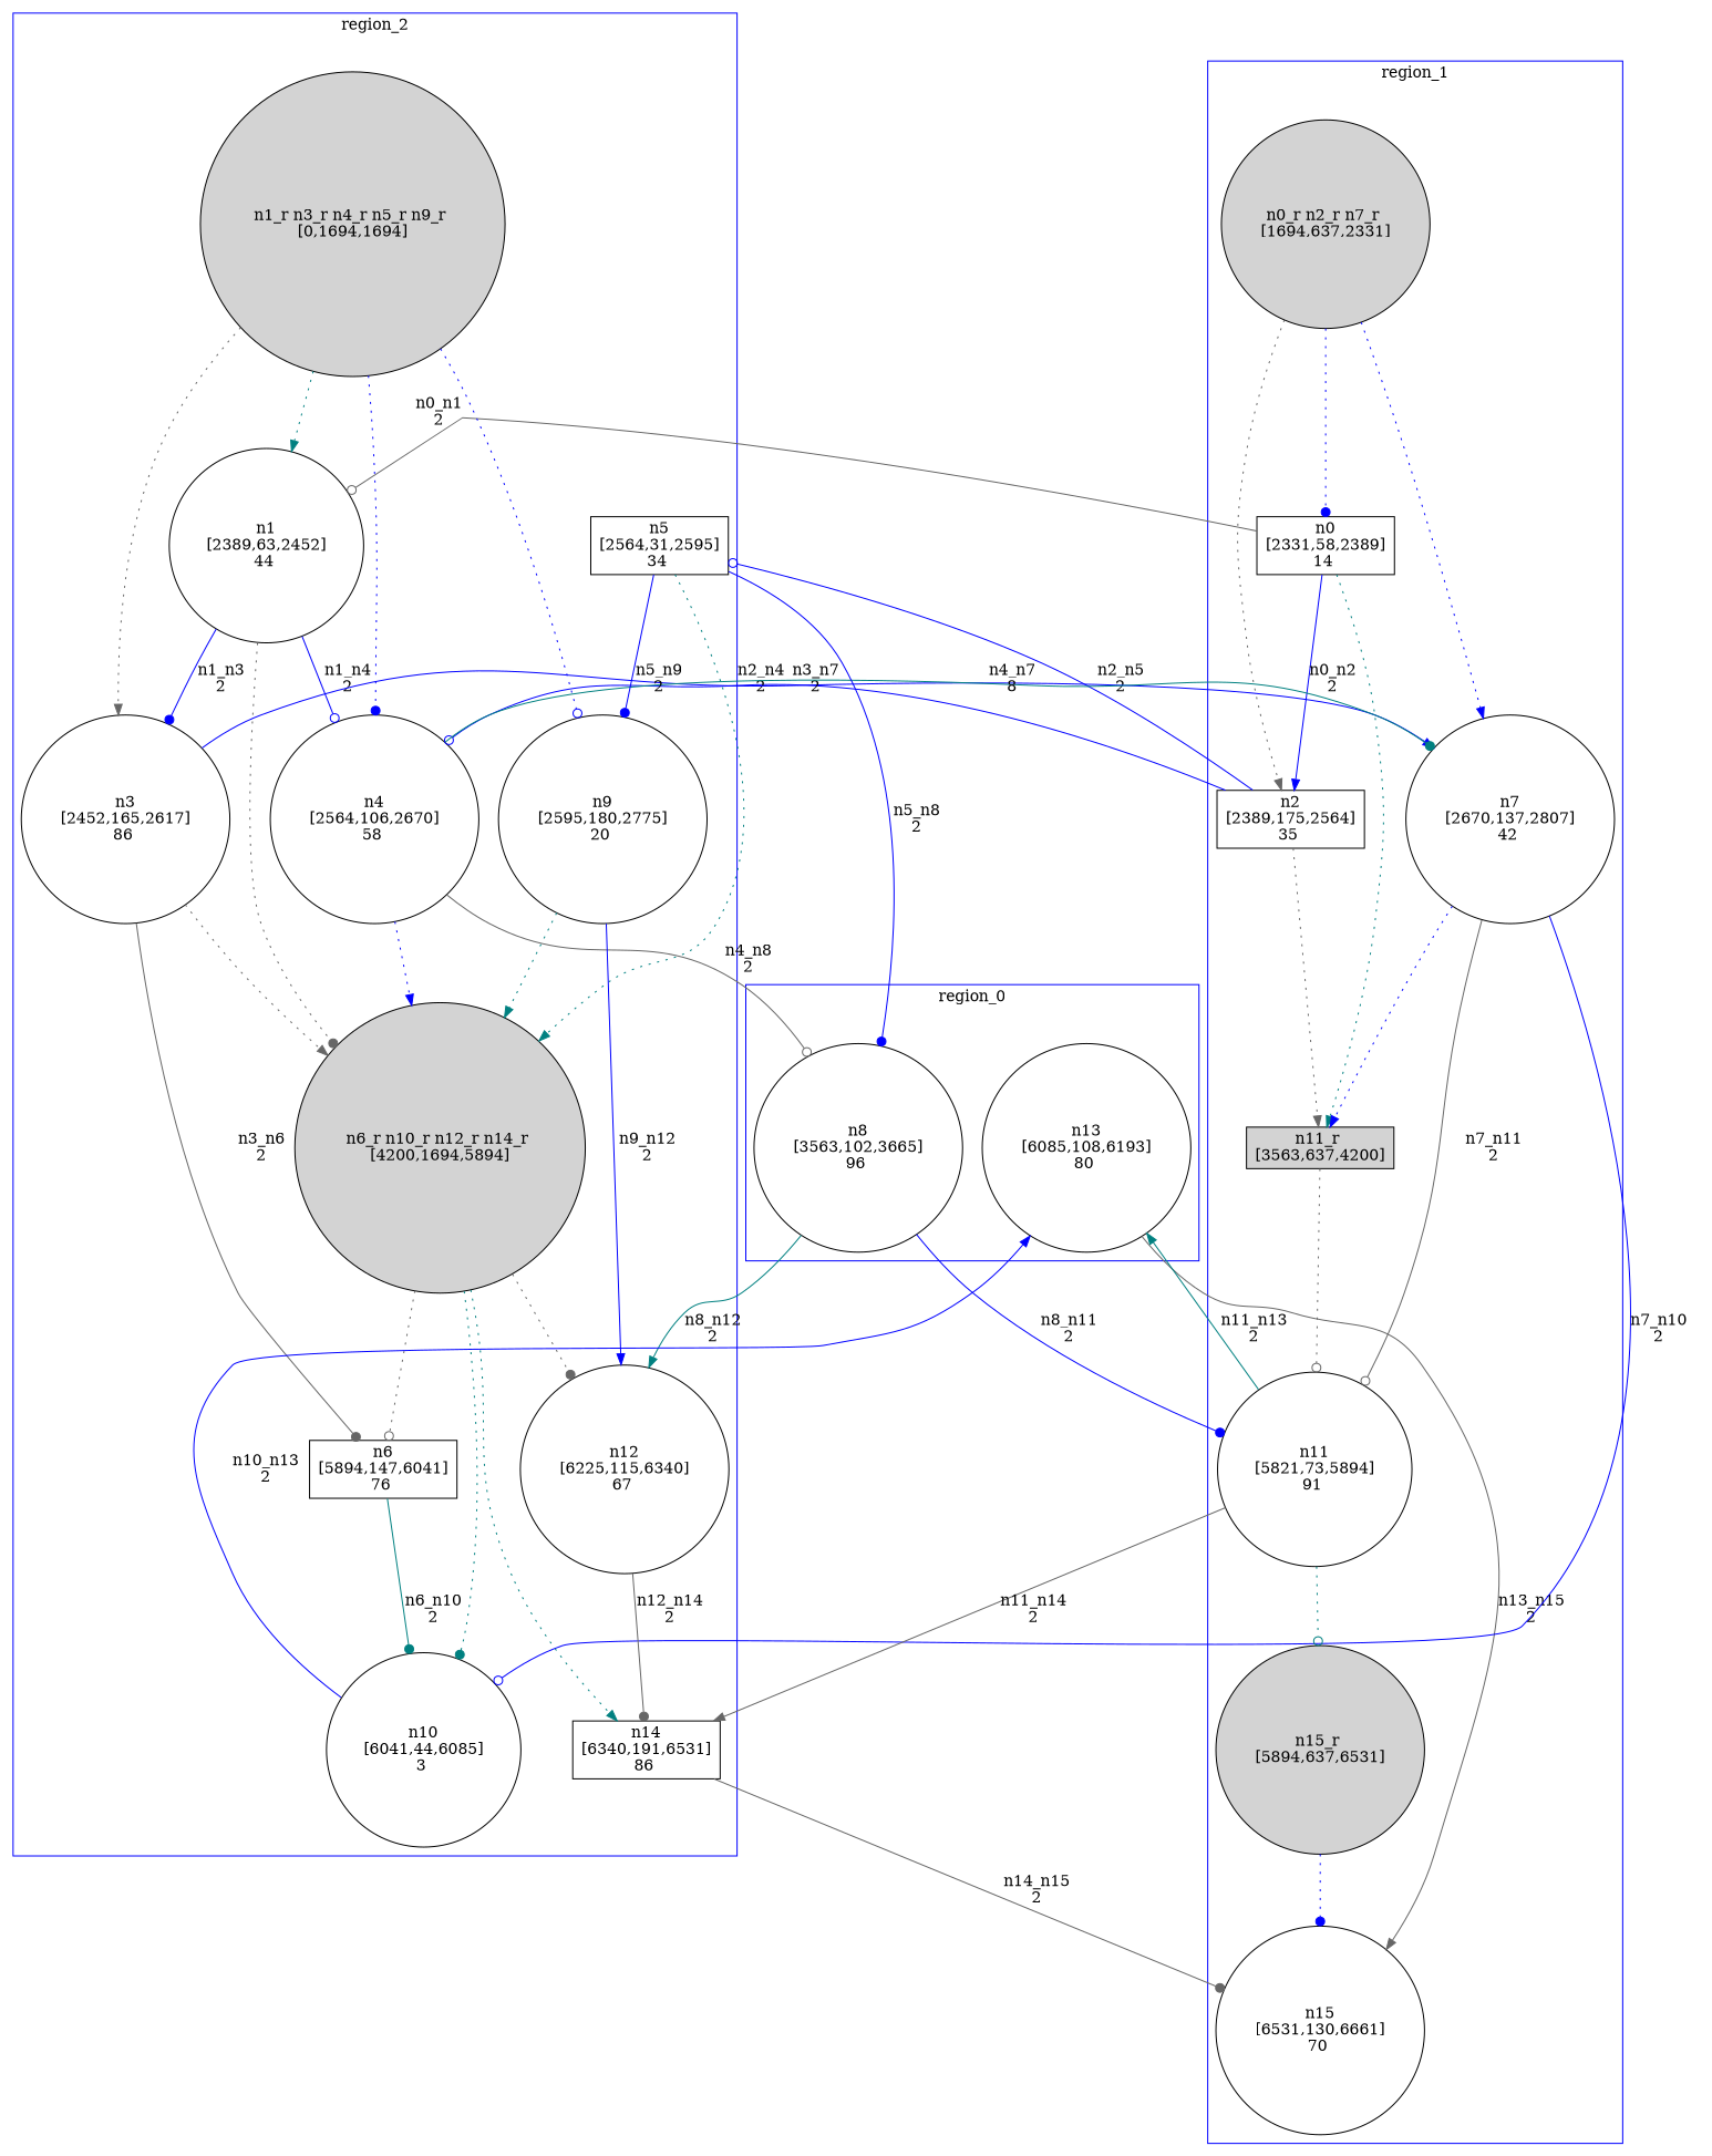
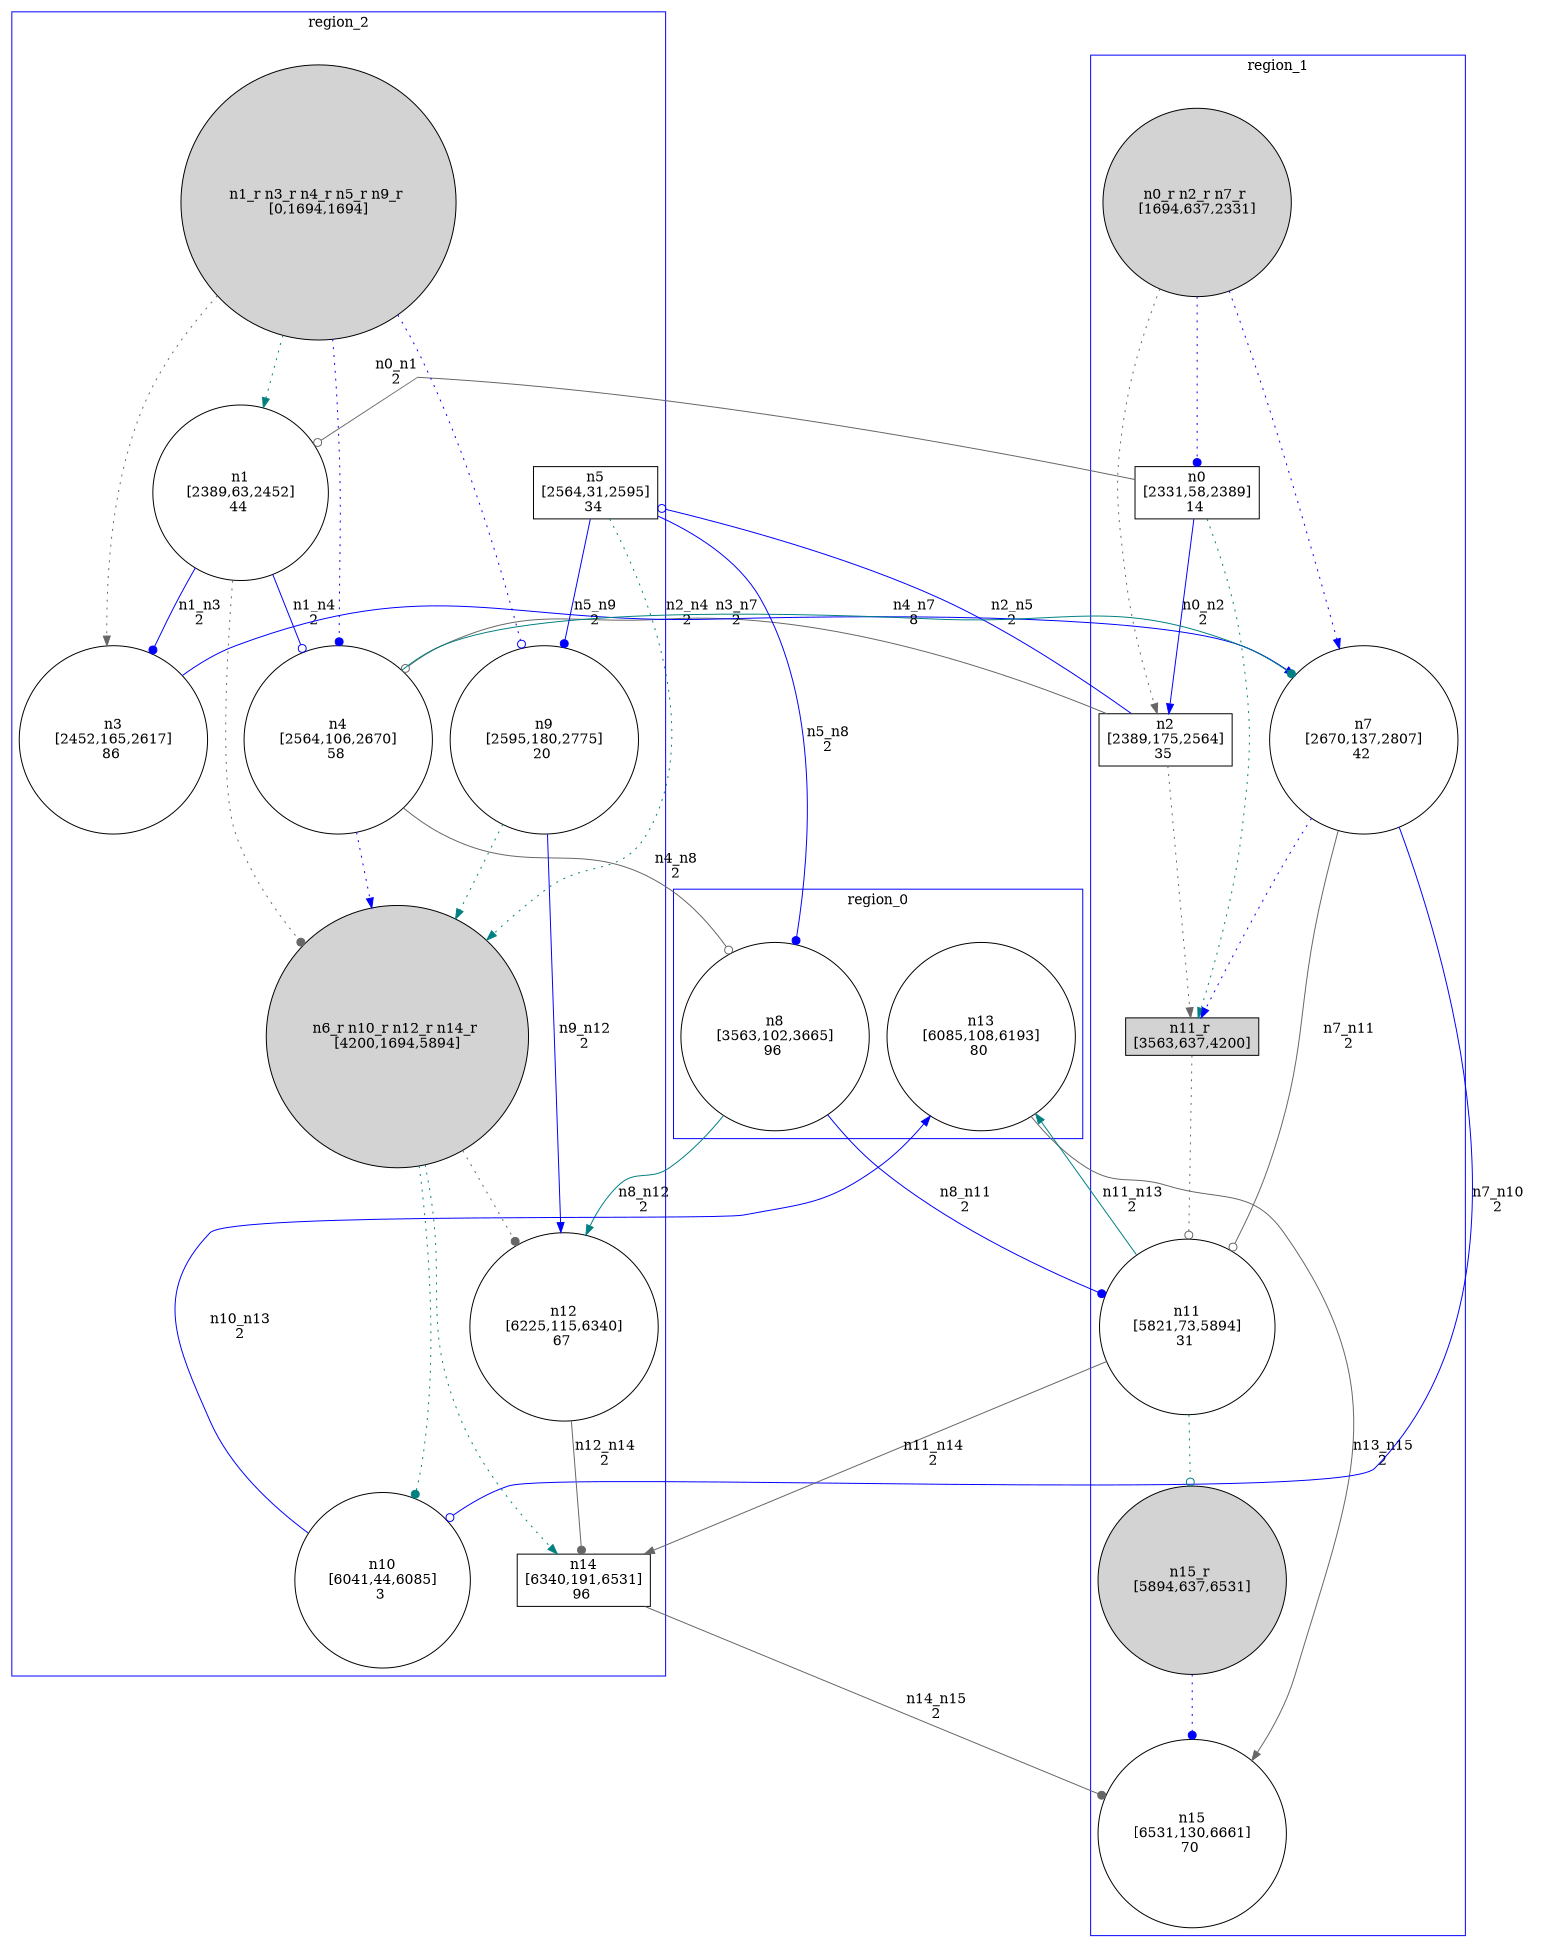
  digraph {
    node [shape=circle]
    edge [arrowhead=normal color=blue]
    n1 [label="n8\n[3563,102,3665]\n96 "]
    n2 [label="n13\n[6085,108,6193]\n80 "]
    n3 [label="n0_r n2_r n7_r \n[1694,637,2331]" style=filled]
    n4 [label="n0\n[2331,58,2389]\n14 " shape=box]
    n5 [label="n2\n[2389,175,2564]\n35 " shape=box]
    n6 [label="n7\n[2670,137,2807]\n42 "]
    n7 [label="n11_r \n[3563,637,4200]" shape=box style=filled]
-   n8 [label="n11\n[5821,73,5894]\n91 "]
+   n8 [label="n11\n[5821,73,5894]\n31 "]
    n9 [label="n15_r \n[5894,637,6531]" style=filled]
    n10 [label="n15\n[6531,130,6661]\n70 "]
    n11 [label="n1_r n3_r n4_r n5_r n9_r \n[0,1694,1694]" style=filled]
    n12 [label="n1\n[2389,63,2452]\n44 "]
    n13 [label="n3\n[2452,165,2617]\n86 "]
    n14 [label="n4\n[2564,106,2670]\n58 "]
    n15 [label="n5\n[2564,31,2595]\n34 " shape=box]
    n16 [label="n9\n[2595,180,2775]\n20 "]
    n17 [label="n6_r n10_r n12_r n14_r \n[4200,1694,5894]" style=filled]
-   n18 [label="n6\n[5894,147,6041]\n76 " shape=box]
    n19 [label="n10\n[6041,44,6085]\n3 "]
    n20 [label="n12\n[6225,115,6340]\n67 "]
-   n21 [label="n14\n[6340,191,6531]\n86 " shape=box]
+   n21 [label="n14\n[6340,191,6531]\n96 " shape=box]
    subgraph cluster_1 {
      color=blue
      label=region_0
      stytle=filled
      n1
      n2
    }
    subgraph cluster_2 {
      color=blue
      label=region_1
      stytle=filled
      n3
      n4
      n5
      n6
      n7
      n8
      n9
      n10
    }
    subgraph cluster_3 {
      color=blue
      label=region_2
      stytle=filled
      n11
      n12
      n13
      n14
      n15
      n16
      n17
-     n18
      n19
      n20
      n21
    }
    n1 -> n8 [arrowhead=dot label="n8_n11\n2"]
    n1 -> n20 [color=teal label="n8_n12\n2"]
    n2 -> n10 [color=gray40 label="n13_n15\n2"]
    n3 -> n4 [arrowhead=dot style=dotted]
    n3 -> n5 [color=gray40 style=dotted]
    n3 -> n6 [style=dotted]
    n4 -> n5 [label="n0_n2\n2"]
    n4 -> n7 [color=teal style=dotted]
    n4 -> n12 [arrowhead=odot color=gray40 label="n0_n1\n2"]
    n5 -> n7 [color=gray40 style=dotted]
-   n5 -> n14 [arrowhead=odot label="n2_n4\n2"]
+   n5 -> n14 [arrowhead=odot color=gray40 label="n2_n4\n2"]
    n5 -> n15 [arrowhead=odot label="n2_n5\n2"]
    n6 -> n7 [style=dotted]
    n6 -> n8 [arrowhead=odot color=gray40 label="n7_n11\n2"]
    n6 -> n19 [arrowhead=odot label="n7_n10\n2"]
    n7 -> n8 [arrowhead=odot color=gray40 style=dotted]
    n8 -> n2 [color=teal label="n11_n13\n2"]
    n8 -> n9 [arrowhead=odot color=teal style=dotted]
    n8 -> n21 [color=gray40 label="n11_n14\n2"]
    n9 -> n10 [arrowhead=dot style=dotted]
    n11 -> n12 [color=teal style=dotted]
    n11 -> n13 [color=gray40 style=dotted]
    n11 -> n14 [arrowhead=dot style=dotted]
    n11 -> n16 [arrowhead=odot style=dotted]
    n12 -> n13 [arrowhead=dot label="n1_n3\n2"]
    n12 -> n14 [arrowhead=odot label="n1_n4\n2"]
    n12 -> n17 [arrowhead=dot color=gray40 style=dotted]
    n13 -> n6 [label="n3_n7\n2"]
-   n13 -> n17 [color=gray40 style=dotted]
-   n13 -> n18 [arrowhead=dot color=gray40 label="n3_n6\n2"]
    n14 -> n1 [arrowhead=odot color=gray40 label="n4_n8\n2"]
    n14 -> n6 [arrowhead=dot color=teal label="n4_n7\n8"]
    n14 -> n17 [style=dotted]
    n15 -> n1 [arrowhead=dot label="n5_n8\n2"]
    n15 -> n16 [arrowhead=dot label="n5_n9\n2"]
    n15 -> n17 [color=teal style=dotted]
    n16 -> n17 [color=teal style=dotted]
    n16 -> n20 [label="n9_n12\n2"]
-   n17 -> n18 [arrowhead=odot color=gray40 style=dotted]
    n17 -> n19 [arrowhead=dot color=teal style=dotted]
    n17 -> n20 [arrowhead=dot color=gray40 style=dotted]
    n17 -> n21 [color=teal style=dotted]
-   n18 -> n19 [arrowhead=dot color=teal label="n6_n10\n2"]
    n19 -> n2 [label="n10_n13\n2"]
    n20 -> n21 [arrowhead=dot color=gray40 label="n12_n14\n2"]
    n21 -> n10 [arrowhead=dot color=gray40 label="n14_n15\n2"]
  }
